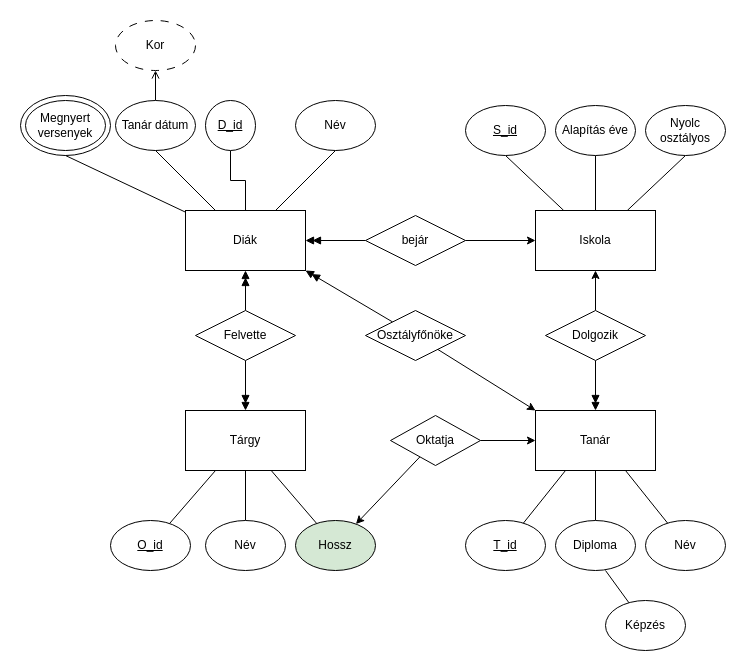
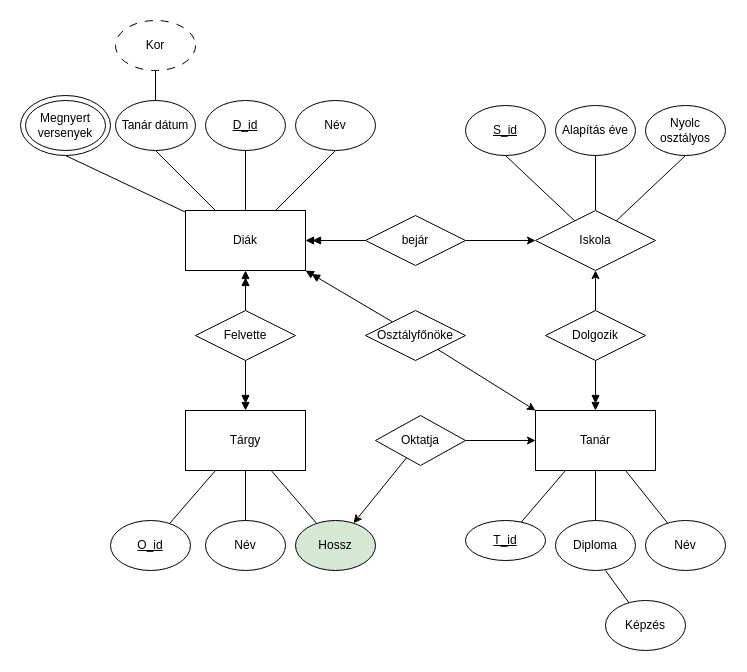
  <mxCell id="0" />
  <mxCell id="1" parent="0" />
  <mxCell id="2" value="" style="ellipse;whiteSpace=wrap;html=1;" vertex="1" parent="1"><mxGeometry x="20" y="95" width="90" height="60" as="geometry" /></mxCell>
  <mxCell id="3" style="edgeStyle=orthogonalEdgeStyle;rounded=0;orthogonalLoop=1;jettySize=auto;html=1;entryX=0.5;entryY=1;entryDx=0;entryDy=0;endArrow=none;endFill=0;" edge="1" parent="1" source="7" target="8"><mxGeometry relative="1" as="geometry" /></mxCell>
  <mxCell id="4" style="rounded=0;orthogonalLoop=1;jettySize=auto;html=1;endArrow=none;endFill=0;entryX=0.5;entryY=1;entryDx=0;entryDy=0;" edge="1" parent="1" source="7" target="10"><mxGeometry relative="1" as="geometry"><mxPoint x="155" y="160" as="targetPoint" /></mxGeometry></mxCell>
  <mxCell id="5" style="edgeStyle=none;rounded=0;orthogonalLoop=1;jettySize=auto;html=1;endArrow=none;endFill=0;entryX=0.5;entryY=1;entryDx=0;entryDy=0;" edge="1" parent="1" source="7" target="2"><mxGeometry relative="1" as="geometry"><mxPoint x="75" y="160" as="targetPoint" /><Array as="points" /></mxGeometry></mxCell>
  <mxCell id="6" style="edgeStyle=none;rounded=0;orthogonalLoop=1;jettySize=auto;html=1;entryX=0.5;entryY=1;entryDx=0;entryDy=0;endArrow=none;endFill=0;" edge="1" parent="1" source="7" target="12"><mxGeometry relative="1" as="geometry" /></mxCell>
  <mxCell id="7" value="Diák" style="rounded=0;whiteSpace=wrap;html=1;" vertex="1" parent="1"><mxGeometry x="185" y="210" width="120" height="60" as="geometry" /></mxCell>
- <mxCell id="8" value="&lt;u&gt;D_id&lt;/u&gt;" style="ellipse;whiteSpace=wrap;html=1;" vertex="1" parent="1"><mxGeometry x="205" y="100" width="50" height="50" as="geometry" /></mxCell>
- <mxCell id="9" style="edgeStyle=none;rounded=0;orthogonalLoop=1;jettySize=auto;html=1;entryX=0.5;entryY=1;entryDx=0;entryDy=0;endArrow=open;endFill=0;" edge="1" parent="1" source="10" target="13"><mxGeometry relative="1" as="geometry" /></mxCell>
+ <mxCell id="8" value="&lt;u&gt;D_id&lt;/u&gt;" style="ellipse;whiteSpace=wrap;html=1;" vertex="1" parent="1"><mxGeometry x="205" y="100" width="80" height="50" as="geometry" /></mxCell>
+ <mxCell id="9" style="edgeStyle=none;rounded=0;orthogonalLoop=1;jettySize=auto;html=1;entryX=0.5;entryY=1;entryDx=0;entryDy=0;endArrow=none;endFill=0;" edge="1" parent="1" source="10" target="13"><mxGeometry relative="1" as="geometry" /></mxCell>
  <mxCell id="10" value="Tanár dátum" style="ellipse;whiteSpace=wrap;html=1;" vertex="1" parent="1"><mxGeometry x="115" y="100" width="80" height="50" as="geometry" /></mxCell>
  <mxCell id="11" value="Megnyert versenyek" style="ellipse;whiteSpace=wrap;html=1;" vertex="1" parent="1"><mxGeometry x="25" y="100" width="80" height="50" as="geometry" /></mxCell>
  <mxCell id="12" value="Név" style="ellipse;whiteSpace=wrap;html=1;" vertex="1" parent="1"><mxGeometry x="295" y="100" width="80" height="50" as="geometry" /></mxCell>
  <mxCell id="13" value="Kor" style="ellipse;whiteSpace=wrap;html=1;dashed=1;dashPattern=8 8;" vertex="1" parent="1"><mxGeometry x="115" y="20" width="80" height="50" as="geometry" /></mxCell>
  <mxCell id="14" style="edgeStyle=none;rounded=0;orthogonalLoop=1;jettySize=auto;html=1;entryX=0.5;entryY=1;entryDx=0;entryDy=0;endArrow=none;endFill=0;" edge="1" parent="1" source="17" target="18"><mxGeometry relative="1" as="geometry" /></mxCell>
  <mxCell id="15" style="edgeStyle=none;rounded=0;orthogonalLoop=1;jettySize=auto;html=1;entryX=0.5;entryY=1;entryDx=0;entryDy=0;endArrow=none;endFill=0;" edge="1" parent="1" source="17" target="19"><mxGeometry relative="1" as="geometry" /></mxCell>
  <mxCell id="16" style="edgeStyle=none;rounded=0;orthogonalLoop=1;jettySize=auto;html=1;entryX=0.5;entryY=1;entryDx=0;entryDy=0;endArrow=none;endFill=0;" edge="1" parent="1" source="17" target="20"><mxGeometry relative="1" as="geometry" /></mxCell>
- <mxCell id="17" value="Iskola" style="rounded=0;whiteSpace=wrap;html=1;" vertex="1" parent="1"><mxGeometry x="535" y="210" width="120" height="60" as="geometry" /></mxCell>
+ <mxCell id="17" value="Iskola" style="rhombus;whiteSpace=wrap;html=1;" vertex="1" parent="1"><mxGeometry x="535" y="210" width="120" height="60" as="geometry" /></mxCell>
  <mxCell id="18" value="&lt;u&gt;S_id&lt;/u&gt;" style="ellipse;whiteSpace=wrap;html=1;" vertex="1" parent="1"><mxGeometry x="465" y="105" width="80" height="50" as="geometry" /></mxCell>
  <mxCell id="19" value="Alapítás éve" style="ellipse;whiteSpace=wrap;html=1;" vertex="1" parent="1"><mxGeometry x="555" y="105" width="80" height="50" as="geometry" /></mxCell>
  <mxCell id="20" value="Nyolc osztályos" style="ellipse;whiteSpace=wrap;html=1;" vertex="1" parent="1"><mxGeometry x="645" y="105" width="80" height="50" as="geometry" /></mxCell>
  <mxCell id="21" style="edgeStyle=none;rounded=0;orthogonalLoop=1;jettySize=auto;html=1;entryX=1;entryY=0.5;entryDx=0;entryDy=0;endArrow=doubleBlock;endFill=1;" edge="1" parent="1" source="23" target="7"><mxGeometry relative="1" as="geometry" /></mxCell>
  <mxCell id="22" style="edgeStyle=none;rounded=0;orthogonalLoop=1;jettySize=auto;html=1;entryX=0;entryY=0.5;entryDx=0;entryDy=0;endArrow=classic;endFill=1;" edge="1" parent="1" source="23" target="17"><mxGeometry relative="1" as="geometry" /></mxCell>
  <mxCell id="23" value="bejár" style="rhombus;whiteSpace=wrap;html=1;" vertex="1" parent="1"><mxGeometry x="365" y="215" width="100" height="50" as="geometry" /></mxCell>
  <mxCell id="24" value="Tárgy" style="rounded=0;whiteSpace=wrap;html=1;" vertex="1" parent="1"><mxGeometry x="185" y="410" width="120" height="60" as="geometry" /></mxCell>
  <mxCell id="25" style="edgeStyle=none;rounded=0;orthogonalLoop=1;jettySize=auto;html=1;entryX=0.25;entryY=1;entryDx=0;entryDy=0;endArrow=none;endFill=0;" edge="1" parent="1" source="26" target="24"><mxGeometry relative="1" as="geometry" /></mxCell>
  <mxCell id="26" value="&lt;u&gt;O_id&lt;/u&gt;" style="ellipse;whiteSpace=wrap;html=1;" vertex="1" parent="1"><mxGeometry x="110" y="520" width="80" height="50" as="geometry" /></mxCell>
  <mxCell id="27" style="edgeStyle=none;rounded=0;orthogonalLoop=1;jettySize=auto;html=1;entryX=0.5;entryY=1;entryDx=0;entryDy=0;endArrow=none;endFill=0;" edge="1" parent="1" source="28" target="24"><mxGeometry relative="1" as="geometry" /></mxCell>
  <mxCell id="28" value="Név" style="ellipse;whiteSpace=wrap;html=1;" vertex="1" parent="1"><mxGeometry x="205" y="520" width="80" height="50" as="geometry" /></mxCell>
  <mxCell id="29" style="edgeStyle=none;rounded=0;orthogonalLoop=1;jettySize=auto;html=1;endArrow=none;endFill=0;" edge="1" parent="1" source="30" target="24"><mxGeometry relative="1" as="geometry" /></mxCell>
  <mxCell id="30" value="Hossz" style="ellipse;whiteSpace=wrap;html=1;fillColor=#d5e8d4;" vertex="1" parent="1"><mxGeometry x="295" y="520" width="80" height="50" as="geometry" /></mxCell>
  <mxCell id="31" style="edgeStyle=none;rounded=0;orthogonalLoop=1;jettySize=auto;html=1;entryX=0.5;entryY=1;entryDx=0;entryDy=0;endArrow=doubleBlock;endFill=1;" edge="1" parent="1" source="33" target="7"><mxGeometry relative="1" as="geometry" /></mxCell>
  <mxCell id="32" style="edgeStyle=none;rounded=0;orthogonalLoop=1;jettySize=auto;html=1;entryX=0.5;entryY=0;entryDx=0;entryDy=0;endArrow=doubleBlock;endFill=1;" edge="1" parent="1" source="33" target="24"><mxGeometry relative="1" as="geometry" /></mxCell>
  <mxCell id="33" value="Felvette" style="rhombus;whiteSpace=wrap;html=1;" vertex="1" parent="1"><mxGeometry x="195" y="310" width="100" height="50" as="geometry" /></mxCell>
  <mxCell id="34" value="Tanár" style="rounded=0;whiteSpace=wrap;html=1;" vertex="1" parent="1"><mxGeometry x="535" y="410" width="120" height="60" as="geometry" /></mxCell>
  <mxCell id="35" style="edgeStyle=none;rounded=0;orthogonalLoop=1;jettySize=auto;html=1;entryX=0.25;entryY=1;entryDx=0;entryDy=0;endArrow=none;endFill=0;" edge="1" parent="1" source="36" target="34"><mxGeometry relative="1" as="geometry" /></mxCell>
- <mxCell id="36" value="&lt;u&gt;T_id&lt;/u&gt;" style="ellipse;whiteSpace=wrap;html=1;" vertex="1" parent="1"><mxGeometry x="465" y="520" width="80" height="50" as="geometry" /></mxCell>
+ <mxCell id="36" value="&lt;u&gt;T_id&lt;/u&gt;" style="ellipse;whiteSpace=wrap;html=1;" vertex="1" parent="1"><mxGeometry x="465" y="520" width="80" height="40" as="geometry" /></mxCell>
  <mxCell id="37" style="edgeStyle=none;rounded=0;orthogonalLoop=1;jettySize=auto;html=1;entryX=0.5;entryY=1;entryDx=0;entryDy=0;endArrow=none;endFill=0;" edge="1" parent="1" source="38" target="34"><mxGeometry relative="1" as="geometry" /></mxCell>
  <mxCell id="38" value="Diploma" style="ellipse;whiteSpace=wrap;html=1;" vertex="1" parent="1"><mxGeometry x="555" y="520" width="80" height="50" as="geometry" /></mxCell>
  <mxCell id="39" style="edgeStyle=none;rounded=0;orthogonalLoop=1;jettySize=auto;html=1;entryX=0.75;entryY=1;entryDx=0;entryDy=0;endArrow=none;endFill=0;" edge="1" parent="1" source="40" target="34"><mxGeometry relative="1" as="geometry" /></mxCell>
  <mxCell id="40" value="Név" style="ellipse;whiteSpace=wrap;html=1;" vertex="1" parent="1"><mxGeometry x="645" y="520" width="80" height="50" as="geometry" /></mxCell>
  <mxCell id="41" style="edgeStyle=none;rounded=0;orthogonalLoop=1;jettySize=auto;html=1;endArrow=none;endFill=0;" edge="1" parent="1" source="42"><mxGeometry relative="1" as="geometry"><mxPoint x="605" y="570" as="targetPoint" /></mxGeometry></mxCell>
  <mxCell id="42" value="Képzés" style="ellipse;whiteSpace=wrap;html=1;" vertex="1" parent="1"><mxGeometry x="605" y="600" width="80" height="50" as="geometry" /></mxCell>
  <mxCell id="43" style="edgeStyle=none;rounded=0;orthogonalLoop=1;jettySize=auto;html=1;entryX=0;entryY=0.5;entryDx=0;entryDy=0;endArrow=classic;endFill=1;" edge="1" parent="1" source="45" target="34"><mxGeometry relative="1" as="geometry" /></mxCell>
  <mxCell id="44" style="edgeStyle=none;rounded=0;orthogonalLoop=1;jettySize=auto;html=1;endArrow=classic;endFill=1;" edge="1" parent="1" source="45" target="30"><mxGeometry relative="1" as="geometry" /></mxCell>
- <mxCell id="45" value="Oktatja" style="rhombus;whiteSpace=wrap;html=1;" vertex="1" parent="1"><mxGeometry x="390" y="415" width="90" height="50" as="geometry" /></mxCell>
+ <mxCell id="45" value="Oktatja" style="rhombus;whiteSpace=wrap;html=1;" vertex="1" parent="1"><mxGeometry x="375" y="415" width="90" height="50" as="geometry" /></mxCell>
  <mxCell id="46" style="edgeStyle=none;rounded=0;orthogonalLoop=1;jettySize=auto;html=1;entryX=0.5;entryY=1;entryDx=0;entryDy=0;endArrow=classic;endFill=1;" edge="1" parent="1" source="48" target="17"><mxGeometry relative="1" as="geometry" /></mxCell>
  <mxCell id="47" style="edgeStyle=none;rounded=0;orthogonalLoop=1;jettySize=auto;html=1;entryX=0.5;entryY=0;entryDx=0;entryDy=0;endArrow=doubleBlock;endFill=1;" edge="1" parent="1" source="48" target="34"><mxGeometry relative="1" as="geometry" /></mxCell>
  <mxCell id="48" value="Dolgozik" style="rhombus;whiteSpace=wrap;html=1;" vertex="1" parent="1"><mxGeometry x="545" y="310" width="100" height="50" as="geometry" /></mxCell>
  <mxCell id="49" style="edgeStyle=none;rounded=0;orthogonalLoop=1;jettySize=auto;html=1;entryX=1;entryY=1;entryDx=0;entryDy=0;endArrow=doubleBlock;endFill=1;" edge="1" parent="1" source="51" target="7"><mxGeometry relative="1" as="geometry" /></mxCell>
  <mxCell id="50" style="edgeStyle=none;rounded=0;orthogonalLoop=1;jettySize=auto;html=1;entryX=0;entryY=0;entryDx=0;entryDy=0;endArrow=classic;endFill=1;" edge="1" parent="1" source="51" target="34"><mxGeometry relative="1" as="geometry" /></mxCell>
  <mxCell id="51" value="Osztályfőnöke" style="rhombus;whiteSpace=wrap;html=1;" vertex="1" parent="1"><mxGeometry x="365" y="310" width="100" height="50" as="geometry" /></mxCell>
